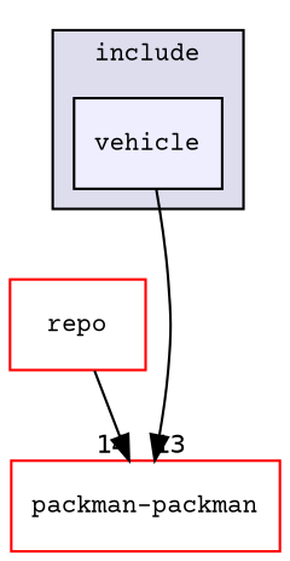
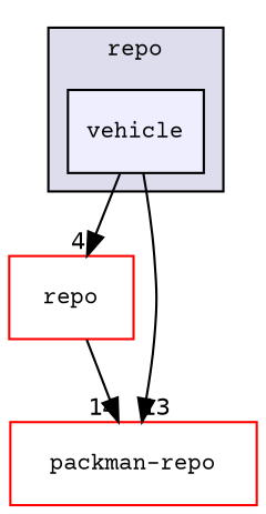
  digraph {
    compound=true
    fontname="Courier Prime"
    node [fillcolor=white fontname="Courier Prime" fontsize=10 shape=box style=filled color=red]
    edge [fontname="Courier Prime" labeldistance=1.5 labelfontname=Helvetica labelfontsize=10]
    n1 [fillcolor="#eeeeff" label=vehicle pencolor=black color=""]
    n2 [label=repo]
-   n3 [label="packman-packman"]
+   n3 [label="packman-repo"]
    subgraph cluster_1 {
      bgcolor="#ddddee"
      fontsize=10
-     label=include
+     label=repo
      pencolor=black
      n1
    }
+   n1 -> n2 [headlabel=4]
    n1 -> n3 [headlabel=13]
    n2 -> n3 [headlabel=14]
  }
